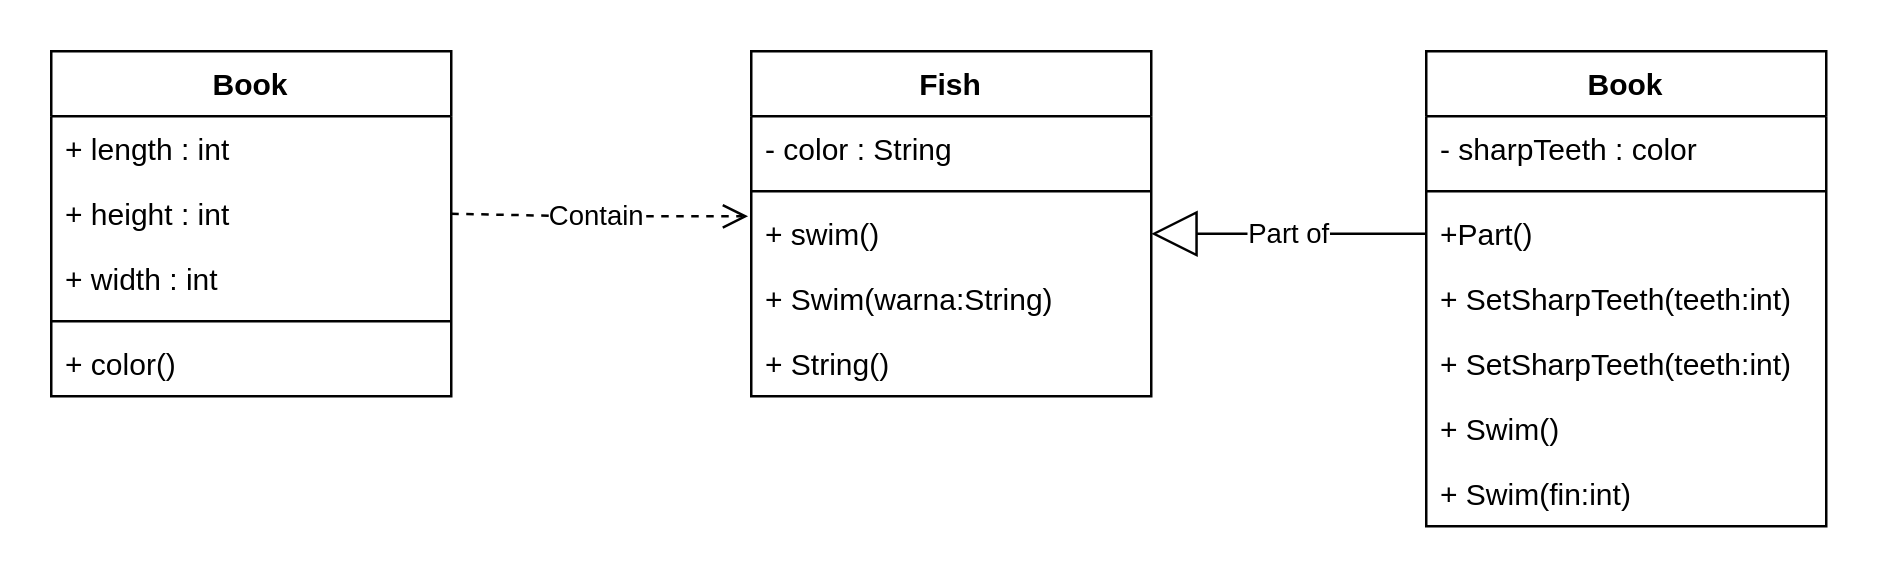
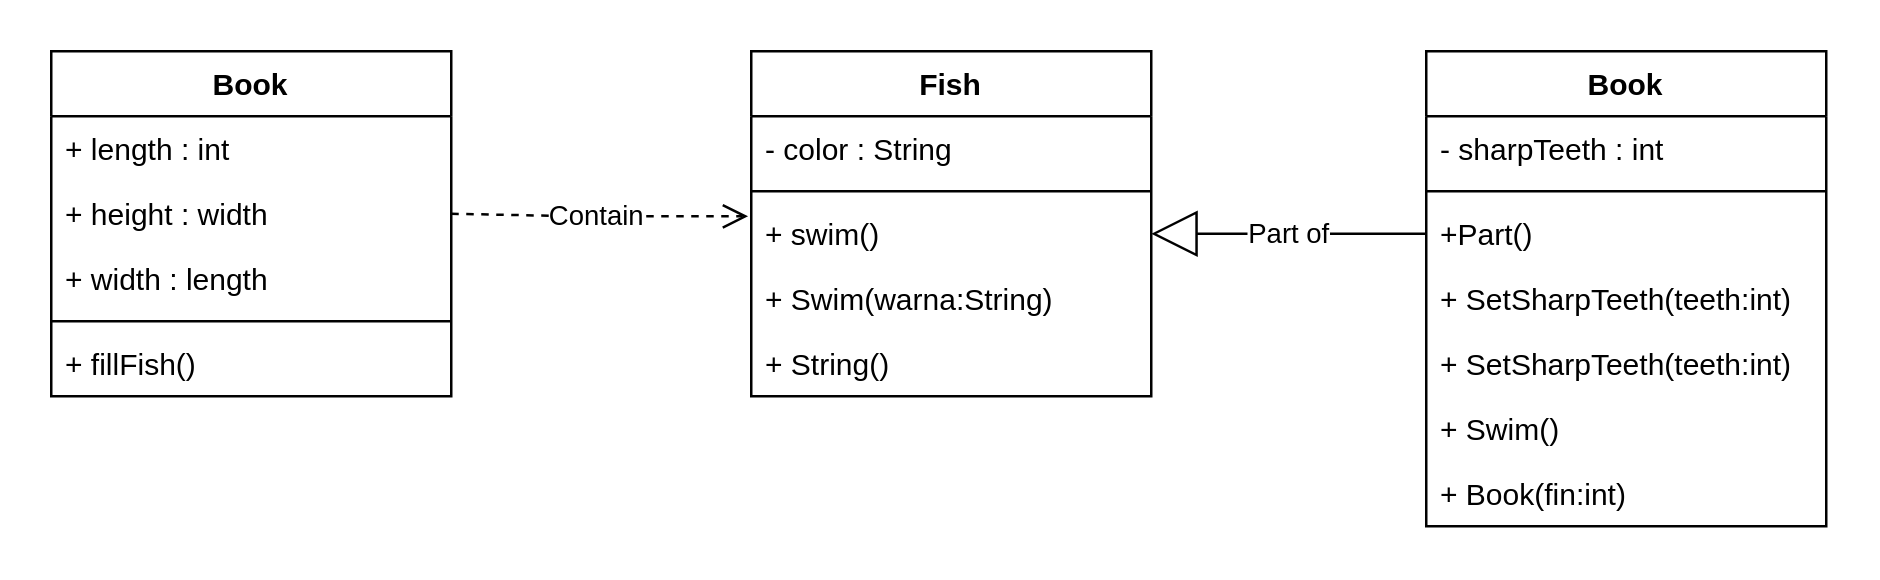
  <mxCell id="0" />
  <mxCell id="1" parent="0" />
  <mxCell id="2" value="Book" style="swimlane;fontStyle=1;align=center;verticalAlign=top;childLayout=stackLayout;horizontal=1;startSize=26;horizontalStack=0;resizeParent=1;resizeParentMax=0;resizeLast=0;collapsible=1;marginBottom=0;" vertex="1" parent="1"><mxGeometry x="20" y="20" width="160" height="138" as="geometry" /></mxCell>
  <mxCell id="3" value="+ length : int" style="text;strokeColor=none;fillColor=none;align=left;verticalAlign=top;spacingLeft=4;spacingRight=4;overflow=hidden;rotatable=0;points=[[0,0.5],[1,0.5]];portConstraint=eastwest;" vertex="1" parent="2"><mxGeometry y="26" width="160" height="26" as="geometry" /></mxCell>
- <mxCell id="4" value="+ height : int" style="text;strokeColor=none;fillColor=none;align=left;verticalAlign=top;spacingLeft=4;spacingRight=4;overflow=hidden;rotatable=0;points=[[0,0.5],[1,0.5]];portConstraint=eastwest;" vertex="1" parent="2"><mxGeometry y="52" width="160" height="26" as="geometry" /></mxCell>
- <mxCell id="5" value="+ width : int" style="text;strokeColor=none;fillColor=none;align=left;verticalAlign=top;spacingLeft=4;spacingRight=4;overflow=hidden;rotatable=0;points=[[0,0.5],[1,0.5]];portConstraint=eastwest;" vertex="1" parent="2"><mxGeometry y="78" width="160" height="26" as="geometry" /></mxCell>
+ <mxCell id="4" value="+ height : width" style="text;strokeColor=none;fillColor=none;align=left;verticalAlign=top;spacingLeft=4;spacingRight=4;overflow=hidden;rotatable=0;points=[[0,0.5],[1,0.5]];portConstraint=eastwest;" vertex="1" parent="2"><mxGeometry y="52" width="160" height="26" as="geometry" /></mxCell>
+ <mxCell id="5" value="+ width : length" style="text;strokeColor=none;fillColor=none;align=left;verticalAlign=top;spacingLeft=4;spacingRight=4;overflow=hidden;rotatable=0;points=[[0,0.5],[1,0.5]];portConstraint=eastwest;" vertex="1" parent="2"><mxGeometry y="78" width="160" height="26" as="geometry" /></mxCell>
  <mxCell id="6" value="" style="line;strokeWidth=1;fillColor=none;align=left;verticalAlign=middle;spacingTop=-1;spacingLeft=3;spacingRight=3;rotatable=0;labelPosition=right;points=[];portConstraint=eastwest;" vertex="1" parent="2"><mxGeometry y="104" width="160" height="8" as="geometry" /></mxCell>
- <mxCell id="7" value="+ color()" style="text;strokeColor=none;fillColor=none;align=left;verticalAlign=top;spacingLeft=4;spacingRight=4;overflow=hidden;rotatable=0;points=[[0,0.5],[1,0.5]];portConstraint=eastwest;" vertex="1" parent="2"><mxGeometry y="112" width="160" height="26" as="geometry" /></mxCell>
+ <mxCell id="7" value="+ fillFish()" style="text;strokeColor=none;fillColor=none;align=left;verticalAlign=top;spacingLeft=4;spacingRight=4;overflow=hidden;rotatable=0;points=[[0,0.5],[1,0.5]];portConstraint=eastwest;" vertex="1" parent="2"><mxGeometry y="112" width="160" height="26" as="geometry" /></mxCell>
  <mxCell id="8" value="Fish" style="swimlane;fontStyle=1;align=center;verticalAlign=top;childLayout=stackLayout;horizontal=1;startSize=26;horizontalStack=0;resizeParent=1;resizeParentMax=0;resizeLast=0;collapsible=1;marginBottom=0;" vertex="1" parent="1"><mxGeometry x="300" y="20" width="160" height="138" as="geometry" /></mxCell>
  <mxCell id="9" value="- color : String" style="text;strokeColor=none;fillColor=none;align=left;verticalAlign=top;spacingLeft=4;spacingRight=4;overflow=hidden;rotatable=0;points=[[0,0.5],[1,0.5]];portConstraint=eastwest;" vertex="1" parent="8"><mxGeometry y="26" width="160" height="26" as="geometry" /></mxCell>
  <mxCell id="10" value="" style="line;strokeWidth=1;fillColor=none;align=left;verticalAlign=middle;spacingTop=-1;spacingLeft=3;spacingRight=3;rotatable=0;labelPosition=right;points=[];portConstraint=eastwest;" vertex="1" parent="8"><mxGeometry y="52" width="160" height="8" as="geometry" /></mxCell>
  <mxCell id="11" value="+ swim()" style="text;strokeColor=none;fillColor=none;align=left;verticalAlign=top;spacingLeft=4;spacingRight=4;overflow=hidden;rotatable=0;points=[[0,0.5],[1,0.5]];portConstraint=eastwest;" vertex="1" parent="8"><mxGeometry y="60" width="160" height="26" as="geometry" /></mxCell>
  <mxCell id="12" value="+ Swim(warna:String)" style="text;strokeColor=none;fillColor=none;align=left;verticalAlign=top;spacingLeft=4;spacingRight=4;overflow=hidden;rotatable=0;points=[[0,0.5],[1,0.5]];portConstraint=eastwest;" vertex="1" parent="8"><mxGeometry y="86" width="160" height="26" as="geometry" /></mxCell>
  <mxCell id="13" value="+ String()" style="text;strokeColor=none;fillColor=none;align=left;verticalAlign=top;spacingLeft=4;spacingRight=4;overflow=hidden;rotatable=0;points=[[0,0.5],[1,0.5]];portConstraint=eastwest;" vertex="1" parent="8"><mxGeometry y="112" width="160" height="26" as="geometry" /></mxCell>
  <mxCell id="14" value="" style="html=1;verticalAlign=bottom;endArrow=open;dashed=1;endSize=8;exitX=1;exitY=0.5;exitDx=0;exitDy=0;entryX=-0.008;entryY=0.231;entryDx=0;entryDy=0;entryPerimeter=0;" edge="1" parent="1" source="4" target="11"><mxGeometry x="0.011" y="-7" relative="1" as="geometry"><mxPoint x="340" y="170" as="sourcePoint" /><mxPoint x="250" y="130" as="targetPoint" /><Array as="points"><mxPoint x="230" y="86" /></Array><mxPoint as="offset" /></mxGeometry></mxCell>
  <mxCell id="15" value="Contain" style="edgeLabel;html=1;align=center;verticalAlign=middle;resizable=0;points=[];" vertex="1" connectable="0" parent="14"><mxGeometry x="0.051" y="-2" relative="1" as="geometry"><mxPoint x="-4" y="-3" as="offset" /></mxGeometry></mxCell>
  <mxCell id="16" value="Book" style="swimlane;fontStyle=1;align=center;verticalAlign=top;childLayout=stackLayout;horizontal=1;startSize=26;horizontalStack=0;resizeParent=1;resizeParentMax=0;resizeLast=0;collapsible=1;marginBottom=0;" vertex="1" parent="1"><mxGeometry x="570" y="20" width="160" height="190" as="geometry" /></mxCell>
- <mxCell id="17" value="- sharpTeeth : color" style="text;strokeColor=none;fillColor=none;align=left;verticalAlign=top;spacingLeft=4;spacingRight=4;overflow=hidden;rotatable=0;points=[[0,0.5],[1,0.5]];portConstraint=eastwest;" vertex="1" parent="16"><mxGeometry y="26" width="160" height="26" as="geometry" /></mxCell>
+ <mxCell id="17" value="- sharpTeeth : int" style="text;strokeColor=none;fillColor=none;align=left;verticalAlign=top;spacingLeft=4;spacingRight=4;overflow=hidden;rotatable=0;points=[[0,0.5],[1,0.5]];portConstraint=eastwest;" vertex="1" parent="16"><mxGeometry y="26" width="160" height="26" as="geometry" /></mxCell>
  <mxCell id="18" value="" style="line;strokeWidth=1;fillColor=none;align=left;verticalAlign=middle;spacingTop=-1;spacingLeft=3;spacingRight=3;rotatable=0;labelPosition=right;points=[];portConstraint=eastwest;" vertex="1" parent="16"><mxGeometry y="52" width="160" height="8" as="geometry" /></mxCell>
  <mxCell id="19" value="+Part()" style="text;strokeColor=none;fillColor=none;align=left;verticalAlign=top;spacingLeft=4;spacingRight=4;overflow=hidden;rotatable=0;points=[[0,0.5],[1,0.5]];portConstraint=eastwest;" vertex="1" parent="16"><mxGeometry y="60" width="160" height="26" as="geometry" /></mxCell>
  <mxCell id="20" value="+ SetSharpTeeth(teeth:int)" style="text;strokeColor=none;fillColor=none;align=left;verticalAlign=top;spacingLeft=4;spacingRight=4;overflow=hidden;rotatable=0;points=[[0,0.5],[1,0.5]];portConstraint=eastwest;" vertex="1" parent="16"><mxGeometry y="86" width="160" height="26" as="geometry" /></mxCell>
  <mxCell id="21" value="+ SetSharpTeeth(teeth:int)" style="text;strokeColor=none;fillColor=none;align=left;verticalAlign=top;spacingLeft=4;spacingRight=4;overflow=hidden;rotatable=0;points=[[0,0.5],[1,0.5]];portConstraint=eastwest;" vertex="1" parent="16"><mxGeometry y="112" width="160" height="26" as="geometry" /></mxCell>
  <mxCell id="22" value="+ Swim()" style="text;strokeColor=none;fillColor=none;align=left;verticalAlign=top;spacingLeft=4;spacingRight=4;overflow=hidden;rotatable=0;points=[[0,0.5],[1,0.5]];portConstraint=eastwest;" vertex="1" parent="16"><mxGeometry y="138" width="160" height="26" as="geometry" /></mxCell>
- <mxCell id="23" value="+ Swim(fin:int)" style="text;strokeColor=none;fillColor=none;align=left;verticalAlign=top;spacingLeft=4;spacingRight=4;overflow=hidden;rotatable=0;points=[[0,0.5],[1,0.5]];portConstraint=eastwest;" vertex="1" parent="16"><mxGeometry y="164" width="160" height="26" as="geometry" /></mxCell>
+ <mxCell id="23" value="+ Book(fin:int)" style="text;strokeColor=none;fillColor=none;align=left;verticalAlign=top;spacingLeft=4;spacingRight=4;overflow=hidden;rotatable=0;points=[[0,0.5],[1,0.5]];portConstraint=eastwest;" vertex="1" parent="16"><mxGeometry y="164" width="160" height="26" as="geometry" /></mxCell>
  <mxCell id="24" value="Part of" style="endArrow=block;endSize=16;endFill=0;html=1;strokeColor=#000000;entryX=1;entryY=0.5;entryDx=0;entryDy=0;exitX=0;exitY=0.5;exitDx=0;exitDy=0;" edge="1" parent="1" source="19" target="11"><mxGeometry width="160" relative="1" as="geometry"><mxPoint x="490" y="170" as="sourcePoint" /><mxPoint x="650" y="170" as="targetPoint" /></mxGeometry></mxCell>
